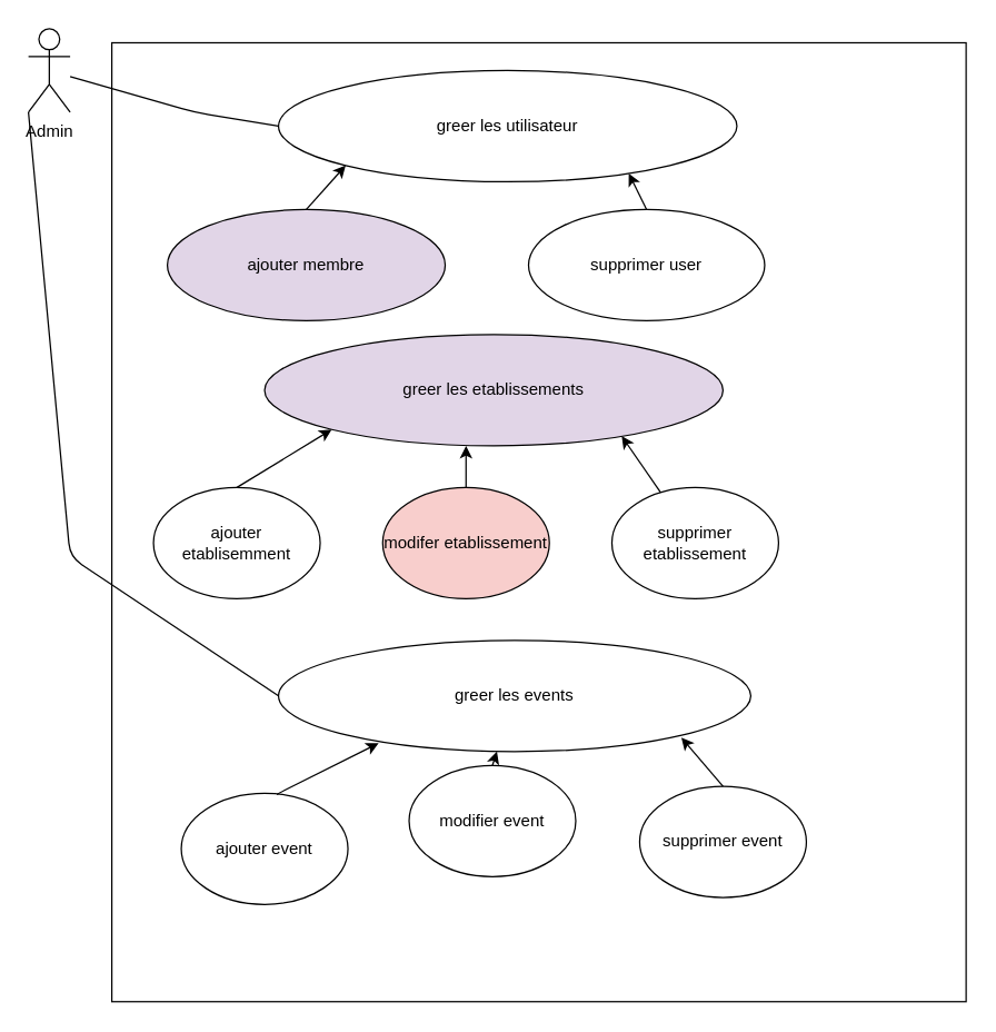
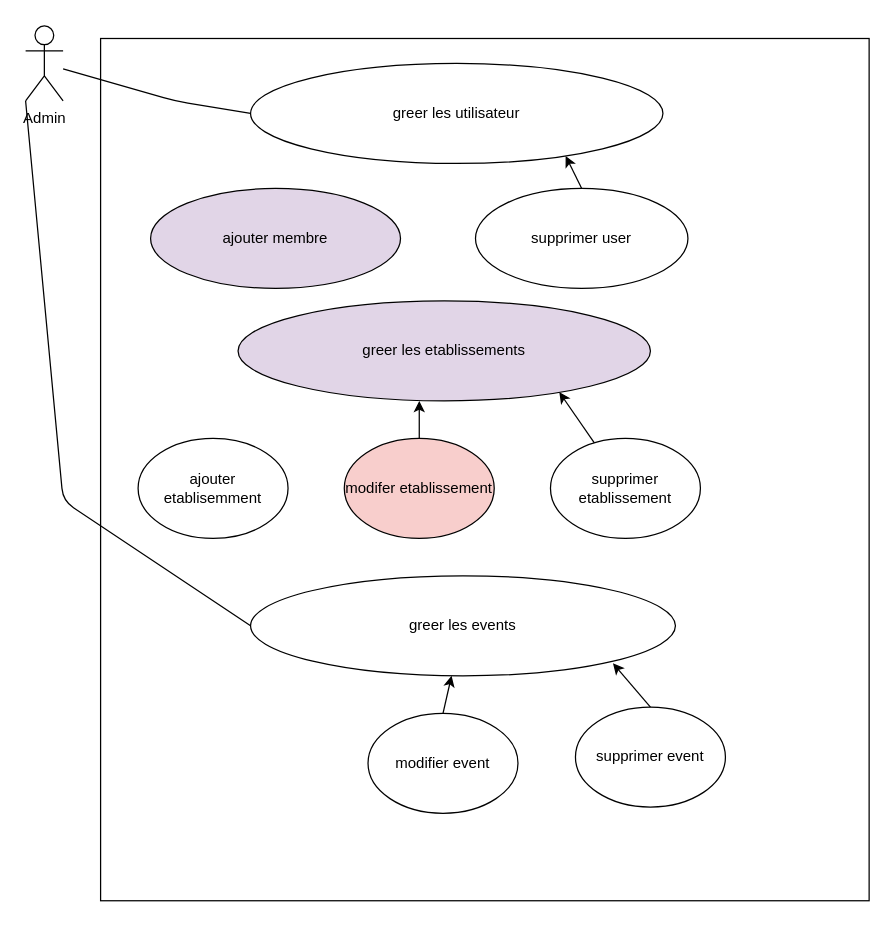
  <mxCell id="0" />
  <mxCell id="1" parent="0" />
  <mxCell id="2" value="" style="rounded=0;whiteSpace=wrap;html=1;" parent="1" vertex="1"><mxGeometry x="80" y="30" width="615" height="690" as="geometry" /></mxCell>
  <mxCell id="3" value="Admin" style="shape=umlActor;verticalLabelPosition=bottom;verticalAlign=top;html=1;outlineConnect=0;" parent="1" vertex="1"><mxGeometry x="20" y="20" width="30" height="60" as="geometry" /></mxCell>
  <mxCell id="4" value="greer les utilisateur" style="ellipse;whiteSpace=wrap;html=1;" parent="1" vertex="1"><mxGeometry x="200" y="50" width="330" height="80" as="geometry" /></mxCell>
  <mxCell id="5" value="" style="endArrow=none;html=1;entryX=0;entryY=0.5;entryDx=0;entryDy=0;" parent="1" source="3" target="4" edge="1"><mxGeometry width="50" height="50" relative="1" as="geometry"><mxPoint x="280" y="250" as="sourcePoint" /><mxPoint x="330" y="200" as="targetPoint" /><Array as="points"><mxPoint x="140" y="80" /></Array></mxGeometry></mxCell>
  <mxCell id="6" value="ajouter membre" style="ellipse;whiteSpace=wrap;html=1;fillColor=#e1d5e7;" parent="1" vertex="1"><mxGeometry x="120" y="150" width="200" height="80" as="geometry" /></mxCell>
  <mxCell id="7" value="supprimer user" style="ellipse;whiteSpace=wrap;html=1;" parent="1" vertex="1"><mxGeometry x="380" y="150" width="170" height="80" as="geometry" /></mxCell>
- <mxCell id="8" value="" style="endArrow=classic;html=1;exitX=0.5;exitY=0;exitDx=0;exitDy=0;entryX=0;entryY=1;entryDx=0;entryDy=0;" parent="1" source="6" target="4" edge="1"><mxGeometry width="50" height="50" relative="1" as="geometry"><mxPoint x="280" y="250" as="sourcePoint" /><mxPoint x="330" y="200" as="targetPoint" /></mxGeometry></mxCell>
  <mxCell id="9" value="" style="endArrow=classic;html=1;exitX=0.5;exitY=0;exitDx=0;exitDy=0;entryX=0.764;entryY=0.925;entryDx=0;entryDy=0;entryPerimeter=0;" parent="1" source="7" target="4" edge="1"><mxGeometry width="50" height="50" relative="1" as="geometry"><mxPoint x="280" y="250" as="sourcePoint" /><mxPoint x="330" y="200" as="targetPoint" /></mxGeometry></mxCell>
  <mxCell id="10" value="greer les etablissements" style="ellipse;whiteSpace=wrap;html=1;fillColor=#e1d5e7;" parent="1" vertex="1"><mxGeometry x="190" y="240" width="330" height="80" as="geometry" /></mxCell>
  <mxCell id="11" value="ajouter etablisemment" style="ellipse;whiteSpace=wrap;html=1;" parent="1" vertex="1"><mxGeometry x="110" y="350" width="120" height="80" as="geometry" /></mxCell>
  <mxCell id="12" value="modifer etablissement" style="ellipse;whiteSpace=wrap;html=1;fillColor=#f8cecc;" parent="1" vertex="1"><mxGeometry x="275" y="350" width="120" height="80" as="geometry" /></mxCell>
  <mxCell id="13" value="supprimer etablissement" style="ellipse;whiteSpace=wrap;html=1;" parent="1" vertex="1"><mxGeometry x="440" y="350" width="120" height="80" as="geometry" /></mxCell>
- <mxCell id="14" value="" style="endArrow=classic;html=1;exitX=0.5;exitY=0;exitDx=0;exitDy=0;entryX=0;entryY=1;entryDx=0;entryDy=0;" parent="1" source="11" target="10" edge="1"><mxGeometry width="50" height="50" relative="1" as="geometry"><mxPoint x="280" y="250" as="sourcePoint" /><mxPoint x="330" y="200" as="targetPoint" /></mxGeometry></mxCell>
  <mxCell id="15" value="" style="endArrow=classic;html=1;" parent="1" source="12" edge="1"><mxGeometry width="50" height="50" relative="1" as="geometry"><mxPoint x="280" y="230" as="sourcePoint" /><mxPoint x="335" y="320" as="targetPoint" /></mxGeometry></mxCell>
  <mxCell id="16" value="" style="endArrow=classic;html=1;entryX=0.779;entryY=0.913;entryDx=0;entryDy=0;entryPerimeter=0;" parent="1" source="13" target="10" edge="1"><mxGeometry width="50" height="50" relative="1" as="geometry"><mxPoint x="280" y="230" as="sourcePoint" /><mxPoint x="330" y="180" as="targetPoint" /></mxGeometry></mxCell>
  <mxCell id="17" value="greer les events" style="ellipse;whiteSpace=wrap;html=1;" parent="1" vertex="1"><mxGeometry x="200" y="460" width="340" height="80" as="geometry" /></mxCell>
  <mxCell id="18" value="" style="endArrow=none;html=1;exitX=0;exitY=0.5;exitDx=0;exitDy=0;entryX=0;entryY=1;entryDx=0;entryDy=0;entryPerimeter=0;" parent="1" source="17" target="3" edge="1"><mxGeometry width="50" height="50" relative="1" as="geometry"><mxPoint x="400" y="490" as="sourcePoint" /><mxPoint x="450" y="440" as="targetPoint" /><Array as="points"><mxPoint x="50" y="400" /></Array></mxGeometry></mxCell>
- <mxCell id="19" value="modifier event" style="ellipse;whiteSpace=wrap;html=1;" parent="1" vertex="1"><mxGeometry x="294" y="550" width="120" height="80" as="geometry" /></mxCell>
- <mxCell id="20" value="ajouter event" style="ellipse;whiteSpace=wrap;html=1;" parent="1" vertex="1"><mxGeometry x="130" y="570" width="120" height="80" as="geometry" /></mxCell>
+ <mxCell id="19" value="modifier event" style="ellipse;whiteSpace=wrap;html=1;" parent="1" vertex="1"><mxGeometry x="294" y="570" width="120" height="80" as="geometry" /></mxCell>
  <mxCell id="21" value="supprimer event" style="ellipse;whiteSpace=wrap;html=1;" parent="1" vertex="1"><mxGeometry x="460" y="565" width="120" height="80" as="geometry" /></mxCell>
  <mxCell id="22" value="" style="endArrow=classic;html=1;exitX=0.5;exitY=0;exitDx=0;exitDy=0;" parent="1" source="21" edge="1"><mxGeometry width="50" height="50" relative="1" as="geometry"><mxPoint x="400" y="500" as="sourcePoint" /><mxPoint x="490" y="530" as="targetPoint" /></mxGeometry></mxCell>
  <mxCell id="23" value="" style="endArrow=classic;html=1;exitX=0.5;exitY=0;exitDx=0;exitDy=0;" parent="1" source="19" target="17" edge="1"><mxGeometry width="50" height="50" relative="1" as="geometry"><mxPoint x="400" y="500" as="sourcePoint" /><mxPoint x="450" y="450" as="targetPoint" /></mxGeometry></mxCell>
- <mxCell id="24" value="" style="endArrow=classic;html=1;exitX=0.575;exitY=0.013;exitDx=0;exitDy=0;exitPerimeter=0;entryX=0.212;entryY=0.925;entryDx=0;entryDy=0;entryPerimeter=0;" parent="1" source="20" target="17" edge="1"><mxGeometry width="50" height="50" relative="1" as="geometry"><mxPoint x="400" y="500" as="sourcePoint" /><mxPoint x="450" y="450" as="targetPoint" /><Array as="points"><mxPoint x="200" y="570" /></Array></mxGeometry></mxCell>
